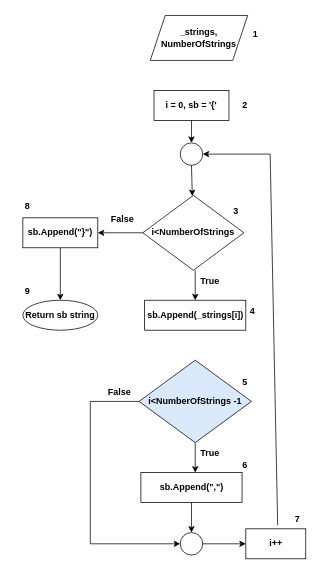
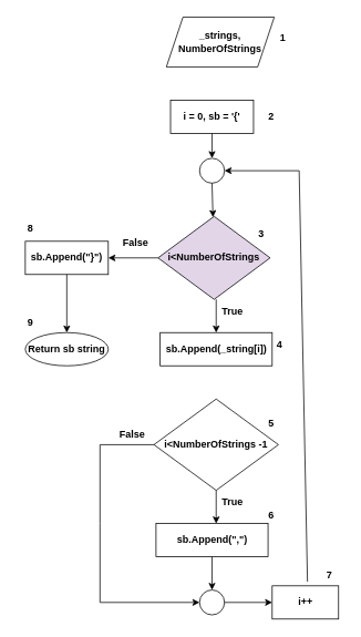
  <mxCell id="0" />
  <mxCell id="1" parent="0" />
  <mxCell id="2" value="_strings,&lt;div&gt;NumberOfStrings&lt;/div&gt;" style="shape=parallelogram;perimeter=parallelogramPerimeter;whiteSpace=wrap;html=1;fixedSize=1;fontStyle=1" vertex="1" parent="1"><mxGeometry x="200" y="20" width="130" height="60" as="geometry" /></mxCell>
  <mxCell id="3" value="i = 0, sb = '{'" style="rounded=0;whiteSpace=wrap;html=1;fontStyle=1" vertex="1" parent="1"><mxGeometry x="205" y="120" width="100" height="40" as="geometry" /></mxCell>
  <mxCell id="4" value="" style="ellipse;whiteSpace=wrap;html=1;aspect=fixed;" vertex="1" parent="1"><mxGeometry x="240" y="190" width="30" height="30" as="geometry" /></mxCell>
- <mxCell id="5" value="&lt;div&gt;&lt;br&gt;&lt;/div&gt;i&amp;lt;NumberOfStrings&lt;div&gt;&lt;br&gt;&lt;/div&gt;" style="rhombus;whiteSpace=wrap;html=1;fontStyle=1" vertex="1" parent="1"><mxGeometry x="190" y="260" width="135" height="100" as="geometry" /></mxCell>
- <mxCell id="6" value="sb.Append(_strings[i])" style="rounded=0;whiteSpace=wrap;html=1;fontStyle=1" vertex="1" parent="1"><mxGeometry x="192.5" y="400" width="135" height="40" as="geometry" /></mxCell>
- <mxCell id="7" value="&lt;div&gt;&lt;br&gt;&lt;/div&gt;i&amp;lt;NumberOfStrings -1&lt;div&gt;&lt;br&gt;&lt;/div&gt;" style="rhombus;whiteSpace=wrap;html=1;fontStyle=1;fillColor=#dae8fc;" vertex="1" parent="1"><mxGeometry x="185" y="480" width="150" height="110" as="geometry" /></mxCell>
+ <mxCell id="5" value="&lt;div&gt;&lt;br&gt;&lt;/div&gt;i&amp;lt;NumberOfStrings&lt;div&gt;&lt;br&gt;&lt;/div&gt;" style="rhombus;whiteSpace=wrap;html=1;fontStyle=1;fillColor=#e1d5e7;" vertex="1" parent="1"><mxGeometry x="190" y="260" width="135" height="100" as="geometry" /></mxCell>
+ <mxCell id="6" value="sb.Append(_string[i])" style="rounded=0;whiteSpace=wrap;html=1;fontStyle=1" vertex="1" parent="1"><mxGeometry x="192.5" y="400" width="135" height="40" as="geometry" /></mxCell>
+ <mxCell id="7" value="&lt;div&gt;&lt;br&gt;&lt;/div&gt;i&amp;lt;NumberOfStrings -1&lt;div&gt;&lt;br&gt;&lt;/div&gt;" style="rhombus;whiteSpace=wrap;html=1;fontStyle=1" vertex="1" parent="1"><mxGeometry x="185" y="480" width="150" height="110" as="geometry" /></mxCell>
  <mxCell id="8" value="sb.Append(&quot;,&quot;)" style="rounded=0;whiteSpace=wrap;html=1;fontStyle=1" vertex="1" parent="1"><mxGeometry x="187.5" y="630" width="135" height="40" as="geometry" /></mxCell>
  <mxCell id="9" value="" style="ellipse;whiteSpace=wrap;html=1;aspect=fixed;" vertex="1" parent="1"><mxGeometry x="240" y="710" width="30" height="30" as="geometry" /></mxCell>
  <mxCell id="10" value="i++" style="rounded=0;whiteSpace=wrap;html=1;fontStyle=1" vertex="1" parent="1"><mxGeometry x="327.5" y="705" width="80" height="40" as="geometry" /></mxCell>
  <mxCell id="11" value="sb.Append(&quot;}&quot;)" style="rounded=0;whiteSpace=wrap;html=1;fontStyle=1" vertex="1" parent="1"><mxGeometry x="30" y="290" width="100" height="40" as="geometry" /></mxCell>
  <mxCell id="12" value="Return sb string" style="ellipse;whiteSpace=wrap;html=1;fontStyle=1;" vertex="1" parent="1"><mxGeometry x="30" y="400" width="100" height="40" as="geometry" /></mxCell>
  <mxCell id="13" value="" style="endArrow=classic;html=1;rounded=0;entryX=0.5;entryY=0;entryDx=0;entryDy=0;" edge="1" parent="1" target="4"><mxGeometry width="50" height="50" relative="1" as="geometry"><mxPoint x="255" y="160" as="sourcePoint" /><mxPoint x="307" y="110" as="targetPoint" /></mxGeometry></mxCell>
  <mxCell id="14" value="" style="endArrow=classic;html=1;rounded=0;exitX=0.5;exitY=1;exitDx=0;exitDy=0;" edge="1" parent="1" source="4" target="5"><mxGeometry width="50" height="50" relative="1" as="geometry"><mxPoint x="290" y="250" as="sourcePoint" /><mxPoint x="340" y="200" as="targetPoint" /></mxGeometry></mxCell>
  <mxCell id="15" value="" style="endArrow=classic;html=1;rounded=0;entryX=1;entryY=0.5;entryDx=0;entryDy=0;exitX=0;exitY=0.5;exitDx=0;exitDy=0;" edge="1" parent="1" source="5" target="11"><mxGeometry width="50" height="50" relative="1" as="geometry"><mxPoint x="150" y="340" as="sourcePoint" /><mxPoint x="200" y="290" as="targetPoint" /></mxGeometry></mxCell>
  <mxCell id="16" value="" style="endArrow=classic;html=1;rounded=0;exitX=0.5;exitY=1;exitDx=0;exitDy=0;" edge="1" parent="1" source="11" target="12"><mxGeometry width="50" height="50" relative="1" as="geometry"><mxPoint x="100" y="400" as="sourcePoint" /><mxPoint x="150" y="350" as="targetPoint" /></mxGeometry></mxCell>
  <mxCell id="17" value="" style="endArrow=classic;html=1;rounded=0;entryX=0.5;entryY=0;entryDx=0;entryDy=0;" edge="1" parent="1" target="6"><mxGeometry width="50" height="50" relative="1" as="geometry"><mxPoint x="260" y="360" as="sourcePoint" /><mxPoint x="310" y="310" as="targetPoint" /></mxGeometry></mxCell>
  <mxCell id="18" value="" style="endArrow=classic;html=1;rounded=0;exitX=0.5;exitY=1;exitDx=0;exitDy=0;" edge="1" parent="1" source="7"><mxGeometry width="50" height="50" relative="1" as="geometry"><mxPoint x="270" y="610" as="sourcePoint" /><mxPoint x="260" y="630" as="targetPoint" /></mxGeometry></mxCell>
  <mxCell id="19" value="" style="endArrow=classic;html=1;rounded=0;entryX=0;entryY=0.5;entryDx=0;entryDy=0;exitX=1;exitY=0.5;exitDx=0;exitDy=0;" edge="1" parent="1" source="9" target="10"><mxGeometry width="50" height="50" relative="1" as="geometry"><mxPoint x="260" y="730" as="sourcePoint" /><mxPoint x="310" y="680" as="targetPoint" /></mxGeometry></mxCell>
  <mxCell id="20" value="" style="endArrow=classic;html=1;rounded=0;entryX=0.5;entryY=0;entryDx=0;entryDy=0;exitX=0.5;exitY=1;exitDx=0;exitDy=0;" edge="1" parent="1" source="8" target="9"><mxGeometry width="50" height="50" relative="1" as="geometry"><mxPoint x="260" y="670" as="sourcePoint" /><mxPoint x="300" y="630" as="targetPoint" /></mxGeometry></mxCell>
  <mxCell id="21" value="" style="endArrow=classic;html=1;rounded=0;entryX=0;entryY=0.5;entryDx=0;entryDy=0;exitX=0;exitY=0.5;exitDx=0;exitDy=0;" edge="1" parent="1" source="7" target="9"><mxGeometry width="50" height="50" relative="1" as="geometry"><mxPoint x="80" y="570" as="sourcePoint" /><mxPoint x="130" y="520" as="targetPoint" /><Array as="points"><mxPoint x="120" y="535" /><mxPoint x="120" y="630" /><mxPoint x="120" y="725" /></Array></mxGeometry></mxCell>
  <mxCell id="22" value="" style="endArrow=classic;html=1;rounded=0;entryX=1;entryY=0.5;entryDx=0;entryDy=0;" edge="1" parent="1" target="4"><mxGeometry width="50" height="50" relative="1" as="geometry"><mxPoint x="370" y="700" as="sourcePoint" /><mxPoint x="490" y="280" as="targetPoint" /><Array as="points"><mxPoint x="360" y="205" /></Array></mxGeometry></mxCell>
  <mxCell id="23" value="&lt;b&gt;True&lt;/b&gt;" style="text;html=1;align=center;verticalAlign=middle;whiteSpace=wrap;rounded=0;" vertex="1" parent="1"><mxGeometry x="249.5" y="590" width="60" height="30" as="geometry" /></mxCell>
  <mxCell id="24" value="&lt;b&gt;True&lt;/b&gt;" style="text;html=1;align=center;verticalAlign=middle;whiteSpace=wrap;rounded=0;" vertex="1" parent="1"><mxGeometry x="250" y="360" width="60" height="30" as="geometry" /></mxCell>
  <mxCell id="25" value="&lt;b&gt;False&lt;/b&gt;" style="text;html=1;align=center;verticalAlign=middle;whiteSpace=wrap;rounded=0;" vertex="1" parent="1"><mxGeometry x="129" y="508" width="60" height="30" as="geometry" /></mxCell>
  <mxCell id="26" value="&lt;b&gt;False&lt;/b&gt;" style="text;html=1;align=center;verticalAlign=middle;whiteSpace=wrap;rounded=0;" vertex="1" parent="1"><mxGeometry x="132.5" y="277" width="60" height="30" as="geometry" /></mxCell>
  <mxCell id="27" value="&lt;b&gt;1&lt;/b&gt;" style="text;html=1;align=center;verticalAlign=middle;whiteSpace=wrap;rounded=0;" vertex="1" parent="1"><mxGeometry x="323.5" y="40" width="32.5" height="10" as="geometry" /></mxCell>
  <mxCell id="28" value="&lt;b&gt;2&lt;/b&gt;" style="text;html=1;align=center;verticalAlign=middle;whiteSpace=wrap;rounded=0;" vertex="1" parent="1"><mxGeometry x="310" y="135" width="32.5" height="10" as="geometry" /></mxCell>
  <mxCell id="29" value="&lt;b&gt;3&lt;/b&gt;" style="text;html=1;align=center;verticalAlign=middle;whiteSpace=wrap;rounded=0;" vertex="1" parent="1"><mxGeometry x="297.5" y="277" width="32.5" height="10" as="geometry" /></mxCell>
  <mxCell id="30" value="&lt;b&gt;4&lt;/b&gt;" style="text;html=1;align=center;verticalAlign=middle;whiteSpace=wrap;rounded=0;" vertex="1" parent="1"><mxGeometry x="320" y="410" width="32.5" height="10" as="geometry" /></mxCell>
  <mxCell id="31" value="&lt;b&gt;5&lt;/b&gt;" style="text;html=1;align=center;verticalAlign=middle;whiteSpace=wrap;rounded=0;" vertex="1" parent="1"><mxGeometry x="310" y="505" width="32.5" height="10" as="geometry" /></mxCell>
  <mxCell id="32" value="&lt;b&gt;6&lt;/b&gt;" style="text;html=1;align=center;verticalAlign=middle;whiteSpace=wrap;rounded=0;" vertex="1" parent="1"><mxGeometry x="310" y="615" width="32.5" height="10" as="geometry" /></mxCell>
  <mxCell id="33" value="&lt;b&gt;7&lt;/b&gt;" style="text;html=1;align=center;verticalAlign=middle;whiteSpace=wrap;rounded=0;" vertex="1" parent="1"><mxGeometry x="380" y="690" width="32.5" height="5" as="geometry" /></mxCell>
  <mxCell id="34" value="&lt;b&gt;9&lt;/b&gt;" style="text;html=1;align=center;verticalAlign=middle;whiteSpace=wrap;rounded=0;" vertex="1" parent="1"><mxGeometry x="20" y="385" width="32.5" height="5" as="geometry" /></mxCell>
  <mxCell id="35" value="&lt;b&gt;8&lt;/b&gt;" style="text;html=1;align=center;verticalAlign=middle;whiteSpace=wrap;rounded=0;" vertex="1" parent="1"><mxGeometry x="20" y="272" width="32.5" height="5" as="geometry" /></mxCell>
